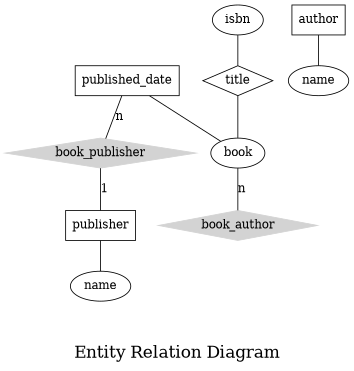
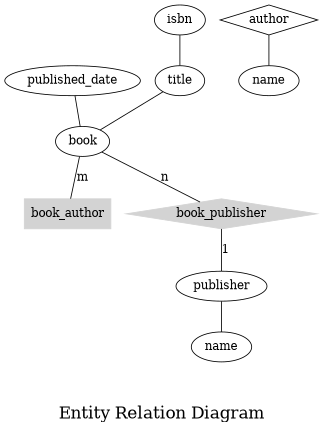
  graph {
    fontsize=20
    label="\n\nEntity Relation Diagram\n"
    node [shape=ellipse]
-   n1 [label=title shape=diamond]
+   n1 [label=title]
    n2 [label=name]
    n3 [label=name]
    book
-   book_author [color=lightgrey shape=diamond style=filled]
+   book_author [color=lightgrey shape=box style=filled]
    book_publisher [color=lightgrey shape=diamond style=filled]
-   publisher [shape=box]
-   author [shape=box]
+   publisher
+   author [shape=diamond]
    isbn
-   published_date [shape=box]
+   published_date
    subgraph sub_1 {
      n1
    }
    subgraph sub_2 {
      n2
      n3
    }
    n1 -- book
-   book -- book_author [label=n]
-   published_date -- book_publisher [label=n]
+   book -- book_author [label=m]
+   book -- book_publisher [label=n]
    book_publisher -- publisher [label=1]
    publisher -- n2
    author -- n3
    isbn -- n1
    published_date -- book
  }
